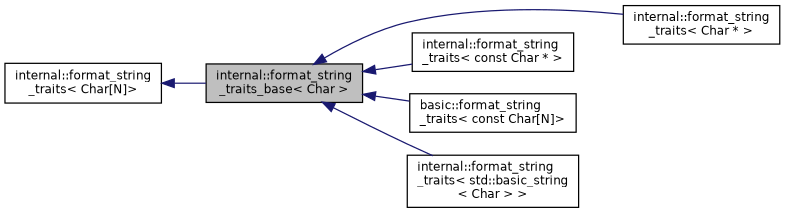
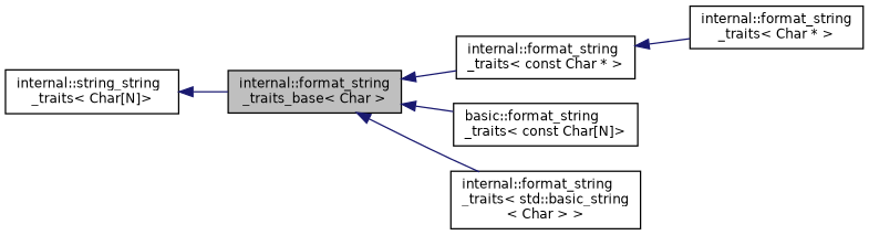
  digraph {
    rankdir=LR
    node [color=black fillcolor=white fontname=Helvetica fontsize=10 shape=record style=filled]
    edge [color=midnightblue dir=back fontname=Helvetica fontsize=10 labelfontname=Helvetica labelfontsize=10 style=solid]
    n1 [fillcolor=grey75 fontcolor=black height=0.2 label="internal::format_string\l_traits_base\< Char \>" width=0.4]
    n2 [height=0.2 label="internal::format_string\l_traits\< Char * \>" width=0.4]
    n3 [height=0.2 label="internal::format_string\l_traits\< const Char * \>" width=0.4]
    n4 [height=0.2 label="basic::format_string\l_traits\< const Char[N]\>" width=0.4]
    n5 [height=0.2 label="internal::format_string\l_traits\< std::basic_string\l\< Char \> \>" width=0.4]
-   n6 [height=0.2 label="internal::format_string\l_traits\< Char[N]\>" width=0.4]
-   n1 -> n2
+   n6 [height=0.2 label="internal::string_string\l_traits\< Char[N]\>" width=0.4]
+   n3 -> n2
    n1 -> n3
    n1 -> n4
    n1 -> n5
    n6 -> n1
  }
